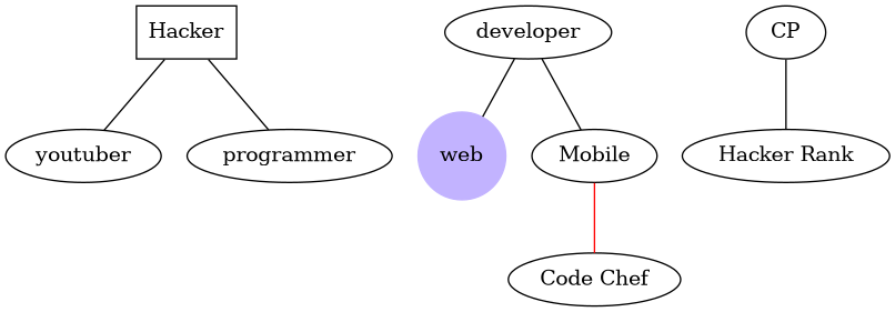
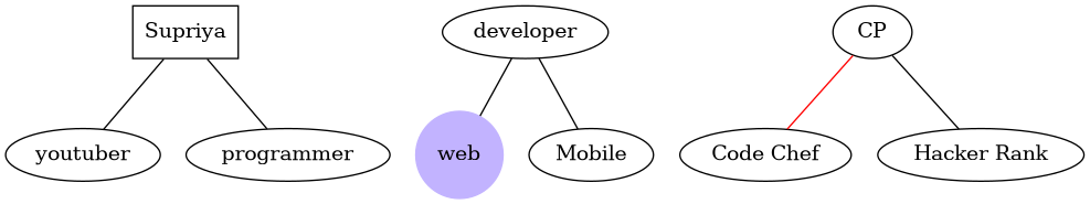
  graph {
-   Supriya [shape=box label=Hacker]
+   Supriya [shape=box]
    youtuber
    programmer
    web [color=".7 .3 1.0" shape=circle style=filled]
    developer
    Mobile
    CP
    "Code Chef"
    "Hacker Rank"
    Supriya -- youtuber
    Supriya -- programmer
    developer -- web
    developer -- Mobile
-   Mobile -- "Code Chef" [color=red]
+   CP -- "Code Chef" [color=red]
    CP -- "Hacker Rank"
  }
